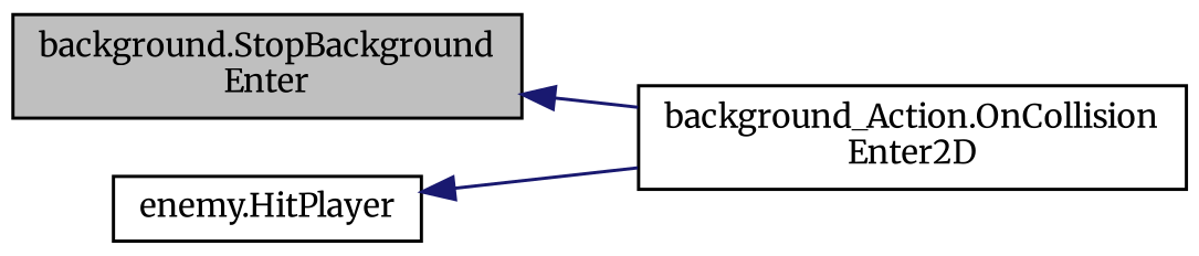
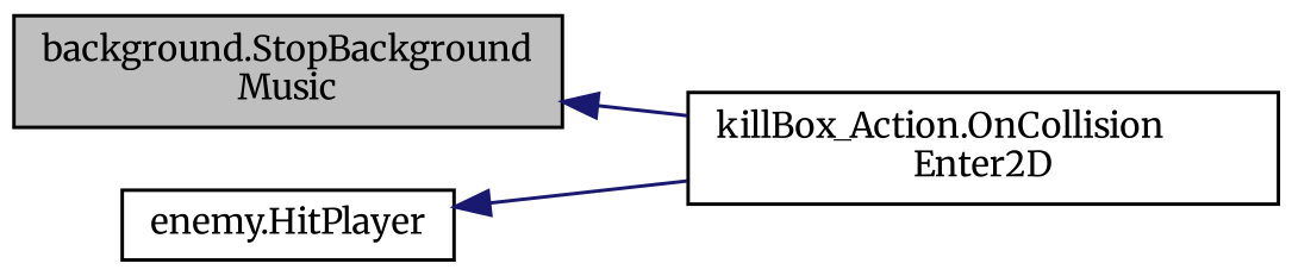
  digraph {
    fontname=Merriweather
    rankdir=LR
    node [color=black fillcolor=white fontname=Merriweather fontsize=10 shape=record style=filled]
    edge [color=midnightblue dir=back fontname=Merriweather fontsize=10 labelfontname=Helvetica labelfontsize=10 style=solid]
-   n1 [fillcolor=grey75 fontcolor=black height=0.2 label="background.StopBackground\lEnter" width=0.4]
-   n2 [height=0.2 label="background_Action.OnCollision\lEnter2D" width=0.4]
+   n1 [fillcolor=grey75 fontcolor=black height=0.2 label="background.StopBackground\lMusic" width=0.4]
+   n2 [height=0.2 label="killBox_Action.OnCollision\lEnter2D" width=0.4]
    n3 [height=0.2 label="enemy.HitPlayer" width=0.4]
    n1 -> n2
    n3 -> n2
  }
